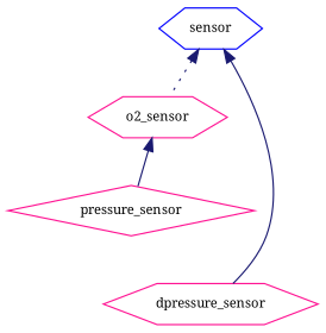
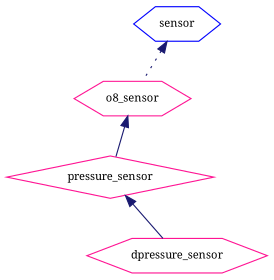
  digraph {
    fontname="Noto Serif"
    rankdir=TB
    node [color=deeppink fillcolor=white fontname="Noto Serif" fontsize=10 shape=hexagon style=filled]
    edge [color=midnightblue dir=back fontname="Noto Serif" fontsize=10 labelfontname=Helvetica labelfontsize=10 style=solid]
    n1 [color=blue height=0.2 label=sensor width=0.4]
-   n2 [height=0.2 label=o2_sensor width=0.4]
+   n2 [height=0.2 label=o8_sensor width=0.4]
    n3 [height=0.2 label=pressure_sensor shape=diamond width=0.4]
    n4 [height=0.2 label=dpressure_sensor width=0.4]
    n1 -> n2 [style=dotted]
    n2 -> n3
-   n1 -> n4
+   n3 -> n4
  }
